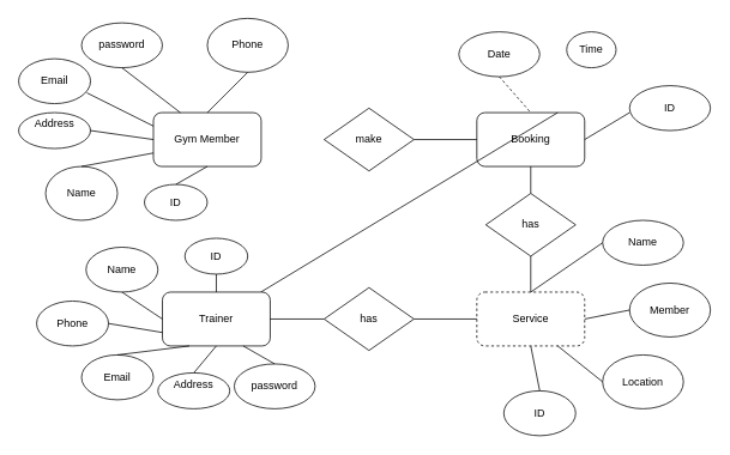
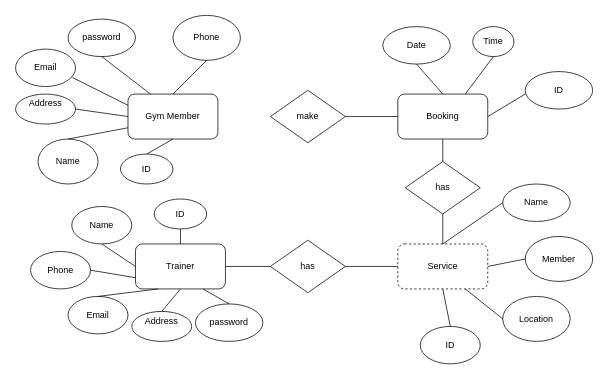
  <mxCell id="0" />
  <mxCell id="1" parent="0" />
  <mxCell id="2" value="Gym Member" style="rounded=1;whiteSpace=wrap;html=1;" vertex="1" parent="1"><mxGeometry x="170" y="125" width="120" height="60" as="geometry" /></mxCell>
  <mxCell id="3" value="Name" style="ellipse;whiteSpace=wrap;html=1;" vertex="1" parent="1"><mxGeometry x="50" y="185" width="80" height="60" as="geometry" /></mxCell>
  <mxCell id="4" value="Address&lt;div&gt;&lt;br/&gt;&lt;/div&gt;" style="ellipse;whiteSpace=wrap;html=1;" vertex="1" parent="1"><mxGeometry x="20" y="125" width="80" height="40" as="geometry" /></mxCell>
  <mxCell id="5" value="Phone" style="ellipse;whiteSpace=wrap;html=1;" vertex="1" parent="1"><mxGeometry x="230" y="20" width="90" height="60" as="geometry" /></mxCell>
  <mxCell id="6" value="password" style="ellipse;whiteSpace=wrap;html=1;" vertex="1" parent="1"><mxGeometry x="90" y="25" width="90" height="50" as="geometry" /></mxCell>
  <mxCell id="7" value="" style="endArrow=none;html=1;rounded=0;exitX=0.5;exitY=0;exitDx=0;exitDy=0;entryX=0;entryY=0.75;entryDx=0;entryDy=0;" edge="1" parent="1" source="3" target="2"><mxGeometry width="50" height="50" relative="1" as="geometry"><mxPoint x="120" y="205" as="sourcePoint" /><mxPoint x="170" y="155" as="targetPoint" /></mxGeometry></mxCell>
  <mxCell id="8" value="" style="endArrow=none;html=1;rounded=0;exitX=0.5;exitY=0;exitDx=0;exitDy=0;entryX=0.5;entryY=1;entryDx=0;entryDy=0;" edge="1" parent="1" source="2" target="5"><mxGeometry width="50" height="50" relative="1" as="geometry"><mxPoint x="220" y="125" as="sourcePoint" /><mxPoint x="260" y="95" as="targetPoint" /></mxGeometry></mxCell>
  <mxCell id="9" value="" style="endArrow=none;html=1;rounded=0;exitX=0.25;exitY=0;exitDx=0;exitDy=0;entryX=0.5;entryY=1;entryDx=0;entryDy=0;" edge="1" parent="1" source="2" target="6"><mxGeometry width="50" height="50" relative="1" as="geometry"><mxPoint x="130" y="125" as="sourcePoint" /><mxPoint x="180" y="75" as="targetPoint" /></mxGeometry></mxCell>
  <mxCell id="10" value="" style="endArrow=none;html=1;rounded=0;entryX=0;entryY=0.5;entryDx=0;entryDy=0;exitX=1;exitY=0.5;exitDx=0;exitDy=0;" edge="1" parent="1" source="4" target="2"><mxGeometry width="50" height="50" relative="1" as="geometry"><mxPoint x="110" y="115" as="sourcePoint" /><mxPoint x="160" y="65" as="targetPoint" /></mxGeometry></mxCell>
  <mxCell id="11" value="Booking" style="rounded=1;whiteSpace=wrap;html=1;" vertex="1" parent="1"><mxGeometry x="530" y="125" width="120" height="60" as="geometry" /></mxCell>
  <mxCell id="12" value="Email" style="ellipse;whiteSpace=wrap;html=1;" vertex="1" parent="1"><mxGeometry x="20" y="65" width="80" height="50" as="geometry" /></mxCell>
  <mxCell id="13" value="" style="endArrow=none;html=1;rounded=0;exitX=0;exitY=0.25;exitDx=0;exitDy=0;entryX=0.95;entryY=0.76;entryDx=0;entryDy=0;entryPerimeter=0;" edge="1" parent="1" source="2" target="12"><mxGeometry width="50" height="50" relative="1" as="geometry"><mxPoint x="120" y="125" as="sourcePoint" /><mxPoint x="170" y="75" as="targetPoint" /></mxGeometry></mxCell>
  <mxCell id="14" value="Date" style="ellipse;whiteSpace=wrap;html=1;" vertex="1" parent="1"><mxGeometry x="510" y="35" width="90" height="50" as="geometry" /></mxCell>
  <mxCell id="15" value="Time" style="ellipse;whiteSpace=wrap;html=1;" vertex="1" parent="1"><mxGeometry x="630" y="35" width="55" height="40" as="geometry" /></mxCell>
  <mxCell id="16" value="ID" style="ellipse;whiteSpace=wrap;html=1;" vertex="1" parent="1"><mxGeometry x="700" y="95" width="90" height="50" as="geometry" /></mxCell>
  <mxCell id="17" value="ID" style="ellipse;whiteSpace=wrap;html=1;" vertex="1" parent="1"><mxGeometry x="160" y="205" width="70" height="40" as="geometry" /></mxCell>
- <mxCell id="18" value="" style="endArrow=none;html=1;rounded=0;entryX=0.5;entryY=0;entryDx=0;entryDy=0;exitX=0.5;exitY=1;exitDx=0;exitDy=0;dashed=1;" edge="1" parent="1" source="14" target="11"><mxGeometry width="50" height="50" relative="1" as="geometry"><mxPoint x="490" y="145" as="sourcePoint" /><mxPoint x="540" y="95" as="targetPoint" /></mxGeometry></mxCell>
- <mxCell id="19" value="" style="endArrow=none;html=1;rounded=0;exitX=0.75;exitY=0;exitDx=0;exitDy=0;" edge="1" parent="1" source="11" target="33"><mxGeometry width="50" height="50" relative="1" as="geometry"><mxPoint x="590" y="130" as="sourcePoint" /><mxPoint x="640" y="80" as="targetPoint" /></mxGeometry></mxCell>
+ <mxCell id="18" value="" style="endArrow=none;html=1;rounded=0;entryX=0.5;entryY=0;entryDx=0;entryDy=0;exitX=0.5;exitY=1;exitDx=0;exitDy=0;" edge="1" parent="1" source="14" target="11"><mxGeometry width="50" height="50" relative="1" as="geometry"><mxPoint x="490" y="145" as="sourcePoint" /><mxPoint x="540" y="95" as="targetPoint" /></mxGeometry></mxCell>
+ <mxCell id="19" value="" style="endArrow=none;html=1;rounded=0;entryX=0.5;entryY=1;entryDx=0;entryDy=0;exitX=0.75;exitY=0;exitDx=0;exitDy=0;" edge="1" parent="1" source="11" target="15"><mxGeometry width="50" height="50" relative="1" as="geometry"><mxPoint x="590" y="130" as="sourcePoint" /><mxPoint x="640" y="80" as="targetPoint" /></mxGeometry></mxCell>
  <mxCell id="20" value="" style="endArrow=none;html=1;rounded=0;exitX=1;exitY=0.5;exitDx=0;exitDy=0;" edge="1" parent="1" source="11"><mxGeometry width="50" height="50" relative="1" as="geometry"><mxPoint x="660" y="215" as="sourcePoint" /><mxPoint x="700" y="125" as="targetPoint" /></mxGeometry></mxCell>
  <mxCell id="21" value="has" style="rhombus;whiteSpace=wrap;html=1;" vertex="1" parent="1"><mxGeometry x="540" y="215" width="100" height="70" as="geometry" /></mxCell>
  <mxCell id="22" value="" style="endArrow=none;html=1;rounded=0;entryX=0;entryY=0.5;entryDx=0;entryDy=0;exitX=1;exitY=0.5;exitDx=0;exitDy=0;" edge="1" parent="1" source="44" target="11"><mxGeometry width="50" height="50" relative="1" as="geometry"><mxPoint x="460" y="155" as="sourcePoint" /><mxPoint x="500" y="155" as="targetPoint" /></mxGeometry></mxCell>
  <mxCell id="23" value="" style="endArrow=none;html=1;rounded=0;exitX=0.5;exitY=0;exitDx=0;exitDy=0;entryX=0.5;entryY=1;entryDx=0;entryDy=0;" edge="1" parent="1" source="17" target="2"><mxGeometry width="50" height="50" relative="1" as="geometry"><mxPoint x="270" y="225" as="sourcePoint" /><mxPoint x="320" y="175" as="targetPoint" /></mxGeometry></mxCell>
  <mxCell id="24" value="Service" style="rounded=1;whiteSpace=wrap;html=1;dashed=1;" vertex="1" parent="1"><mxGeometry x="530" y="325" width="120" height="60" as="geometry" /></mxCell>
  <mxCell id="25" value="Name" style="ellipse;whiteSpace=wrap;html=1;" vertex="1" parent="1"><mxGeometry x="670" y="245" width="90" height="50" as="geometry" /></mxCell>
  <mxCell id="26" value="Member" style="ellipse;whiteSpace=wrap;html=1;" vertex="1" parent="1"><mxGeometry x="700" y="315" width="90" height="60" as="geometry" /></mxCell>
  <mxCell id="27" value="ID" style="ellipse;whiteSpace=wrap;html=1;" vertex="1" parent="1"><mxGeometry x="560" y="435" width="80" height="50" as="geometry" /></mxCell>
  <mxCell id="28" value="Location" style="ellipse;whiteSpace=wrap;html=1;" vertex="1" parent="1"><mxGeometry x="670" y="395" width="90" height="60" as="geometry" /></mxCell>
  <mxCell id="29" value="" style="endArrow=none;html=1;rounded=0;entryX=0;entryY=0.5;entryDx=0;entryDy=0;exitX=0.5;exitY=0;exitDx=0;exitDy=0;" edge="1" parent="1" source="24" target="25"><mxGeometry width="50" height="50" relative="1" as="geometry"><mxPoint x="610" y="315" as="sourcePoint" /><mxPoint x="660" y="265" as="targetPoint" /></mxGeometry></mxCell>
  <mxCell id="30" value="" style="endArrow=none;html=1;rounded=0;entryX=0.5;entryY=1;entryDx=0;entryDy=0;exitX=0.5;exitY=0;exitDx=0;exitDy=0;" edge="1" parent="1" source="27" target="24"><mxGeometry width="50" height="50" relative="1" as="geometry"><mxPoint x="500" y="485" as="sourcePoint" /><mxPoint x="550" y="435" as="targetPoint" /></mxGeometry></mxCell>
  <mxCell id="31" value="" style="endArrow=none;html=1;rounded=0;entryX=0;entryY=0.5;entryDx=0;entryDy=0;exitX=1;exitY=0.5;exitDx=0;exitDy=0;" edge="1" parent="1" source="24" target="26"><mxGeometry width="50" height="50" relative="1" as="geometry"><mxPoint x="630" y="385" as="sourcePoint" /><mxPoint x="680" y="335" as="targetPoint" /></mxGeometry></mxCell>
  <mxCell id="32" value="" style="endArrow=none;html=1;rounded=0;entryX=0;entryY=0.5;entryDx=0;entryDy=0;exitX=0.75;exitY=1;exitDx=0;exitDy=0;" edge="1" parent="1" source="24" target="28"><mxGeometry width="50" height="50" relative="1" as="geometry"><mxPoint x="590" y="450" as="sourcePoint" /><mxPoint x="640" y="400" as="targetPoint" /></mxGeometry></mxCell>
  <mxCell id="33" value="Trainer" style="rounded=1;whiteSpace=wrap;html=1;" vertex="1" parent="1"><mxGeometry x="180" y="325" width="120" height="60" as="geometry" /></mxCell>
  <mxCell id="34" value="Name" style="ellipse;whiteSpace=wrap;html=1;" vertex="1" parent="1"><mxGeometry x="95" y="275" width="80" height="50" as="geometry" /></mxCell>
  <mxCell id="35" value="ID" style="ellipse;whiteSpace=wrap;html=1;" vertex="1" parent="1"><mxGeometry x="205" y="265" width="70" height="40" as="geometry" /></mxCell>
  <mxCell id="36" value="Phone" style="ellipse;whiteSpace=wrap;html=1;" vertex="1" parent="1"><mxGeometry x="40" y="335" width="80" height="50" as="geometry" /></mxCell>
  <mxCell id="37" value="Email" style="ellipse;whiteSpace=wrap;html=1;" vertex="1" parent="1"><mxGeometry x="90" y="395" width="80" height="50" as="geometry" /></mxCell>
  <mxCell id="38" value="password" style="ellipse;whiteSpace=wrap;html=1;" vertex="1" parent="1"><mxGeometry x="260" y="405" width="90" height="50" as="geometry" /></mxCell>
  <mxCell id="39" value="" style="endArrow=none;html=1;rounded=0;exitX=0.5;exitY=0;exitDx=0;exitDy=0;entryX=0.5;entryY=1;entryDx=0;entryDy=0;" edge="1" parent="1" source="33" target="35"><mxGeometry width="50" height="50" relative="1" as="geometry"><mxPoint x="250" y="295" as="sourcePoint" /><mxPoint x="300" y="245" as="targetPoint" /></mxGeometry></mxCell>
  <mxCell id="40" value="" style="endArrow=none;html=1;rounded=0;entryX=0;entryY=0.5;entryDx=0;entryDy=0;exitX=0.5;exitY=1;exitDx=0;exitDy=0;" edge="1" parent="1" source="34" target="33"><mxGeometry width="50" height="50" relative="1" as="geometry"><mxPoint x="110" y="395" as="sourcePoint" /><mxPoint x="160" y="345" as="targetPoint" /></mxGeometry></mxCell>
  <mxCell id="41" value="" style="endArrow=none;html=1;rounded=0;entryX=0;entryY=0.75;entryDx=0;entryDy=0;exitX=1;exitY=0.5;exitDx=0;exitDy=0;" edge="1" parent="1" source="36" target="33"><mxGeometry width="50" height="50" relative="1" as="geometry"><mxPoint x="110" y="435" as="sourcePoint" /><mxPoint x="160" y="385" as="targetPoint" /></mxGeometry></mxCell>
  <mxCell id="42" value="" style="endArrow=none;html=1;rounded=0;entryX=0.25;entryY=1;entryDx=0;entryDy=0;exitX=0.5;exitY=0;exitDx=0;exitDy=0;" edge="1" parent="1" source="37" target="33"><mxGeometry width="50" height="50" relative="1" as="geometry"><mxPoint x="180" y="455" as="sourcePoint" /><mxPoint x="230" y="405" as="targetPoint" /></mxGeometry></mxCell>
  <mxCell id="43" value="" style="endArrow=none;html=1;rounded=0;exitX=0.5;exitY=0;exitDx=0;exitDy=0;entryX=0.75;entryY=1;entryDx=0;entryDy=0;" edge="1" parent="1" source="38" target="33"><mxGeometry width="50" height="50" relative="1" as="geometry"><mxPoint x="310" y="415" as="sourcePoint" /><mxPoint x="360" y="365" as="targetPoint" /></mxGeometry></mxCell>
  <mxCell id="44" value="make" style="rhombus;whiteSpace=wrap;html=1;" vertex="1" parent="1"><mxGeometry x="360" y="120" width="100" height="70" as="geometry" /></mxCell>
  <mxCell id="45" value="" style="endArrow=none;html=1;rounded=0;entryX=0.5;entryY=1;entryDx=0;entryDy=0;exitX=0.5;exitY=0;exitDx=0;exitDy=0;" edge="1" parent="1" source="21" target="11"><mxGeometry width="50" height="50" relative="1" as="geometry"><mxPoint x="540" y="235" as="sourcePoint" /><mxPoint x="590" y="185" as="targetPoint" /></mxGeometry></mxCell>
  <mxCell id="46" value="" style="endArrow=none;html=1;rounded=0;entryX=0.5;entryY=1;entryDx=0;entryDy=0;" edge="1" parent="1" source="24" target="21"><mxGeometry width="50" height="50" relative="1" as="geometry"><mxPoint x="500" y="335" as="sourcePoint" /><mxPoint x="550" y="285" as="targetPoint" /></mxGeometry></mxCell>
  <mxCell id="47" value="" style="endArrow=none;html=1;rounded=0;entryX=0;entryY=0.5;entryDx=0;entryDy=0;exitX=1;exitY=0.5;exitDx=0;exitDy=0;" edge="1" parent="1" source="49" target="24"><mxGeometry width="50" height="50" relative="1" as="geometry"><mxPoint x="450" y="375" as="sourcePoint" /><mxPoint x="500" y="325" as="targetPoint" /></mxGeometry></mxCell>
  <mxCell id="48" value="" style="endArrow=none;html=1;rounded=0;exitX=1;exitY=0.5;exitDx=0;exitDy=0;entryX=0;entryY=0.5;entryDx=0;entryDy=0;" edge="1" parent="1" source="33" target="49"><mxGeometry width="50" height="50" relative="1" as="geometry"><mxPoint x="400.002" y="357.058" as="sourcePoint" /><mxPoint x="414.12" y="282.94" as="targetPoint" /></mxGeometry></mxCell>
  <mxCell id="49" value="has" style="rhombus;whiteSpace=wrap;html=1;" vertex="1" parent="1"><mxGeometry x="360" y="320" width="100" height="70" as="geometry" /></mxCell>
  <mxCell id="50" value="Address&lt;div&gt;&lt;br/&gt;&lt;/div&gt;" style="ellipse;whiteSpace=wrap;html=1;" vertex="1" parent="1"><mxGeometry x="175" y="415" width="80" height="40" as="geometry" /></mxCell>
  <mxCell id="51" value="" style="endArrow=none;html=1;rounded=0;" edge="1" parent="1"><mxGeometry width="50" height="50" relative="1" as="geometry"><mxPoint x="215" y="415" as="sourcePoint" /><mxPoint x="240" y="385" as="targetPoint" /></mxGeometry></mxCell>
